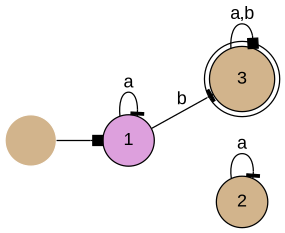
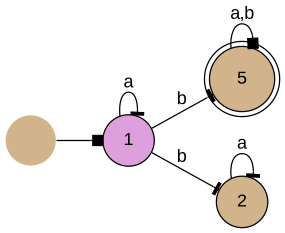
  digraph {
    fontname="Liberation Sans"
    rankdir=LR
    node [fillcolor=tan fontname="Liberation Sans" margin=0.1 shape=circle style=filled]
    edge [arrowhead=tee fontname="Liberation Sans"]
-   3 [margin=0 shape=doublecircle]
+   3 [margin=0 shape=doublecircle label=5]
    " " [color=white width=0]
    1 [fillcolor=plum]
    2
    3 -> 3 [arrowhead=box label="a,b"]
    " " -> 1 [arrowhead=box]
    1 -> 3 [label=b]
    1 -> 1 [label=a]
+   1 -> 2 [label=b]
    2 -> 2 [label=a]
  }
